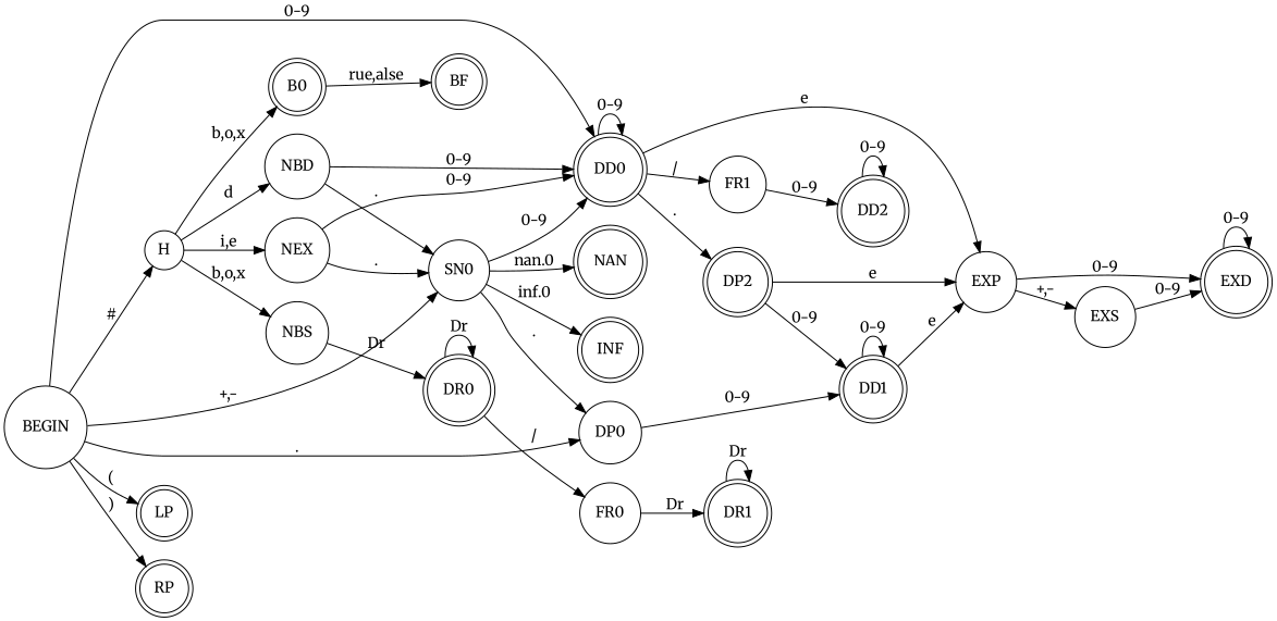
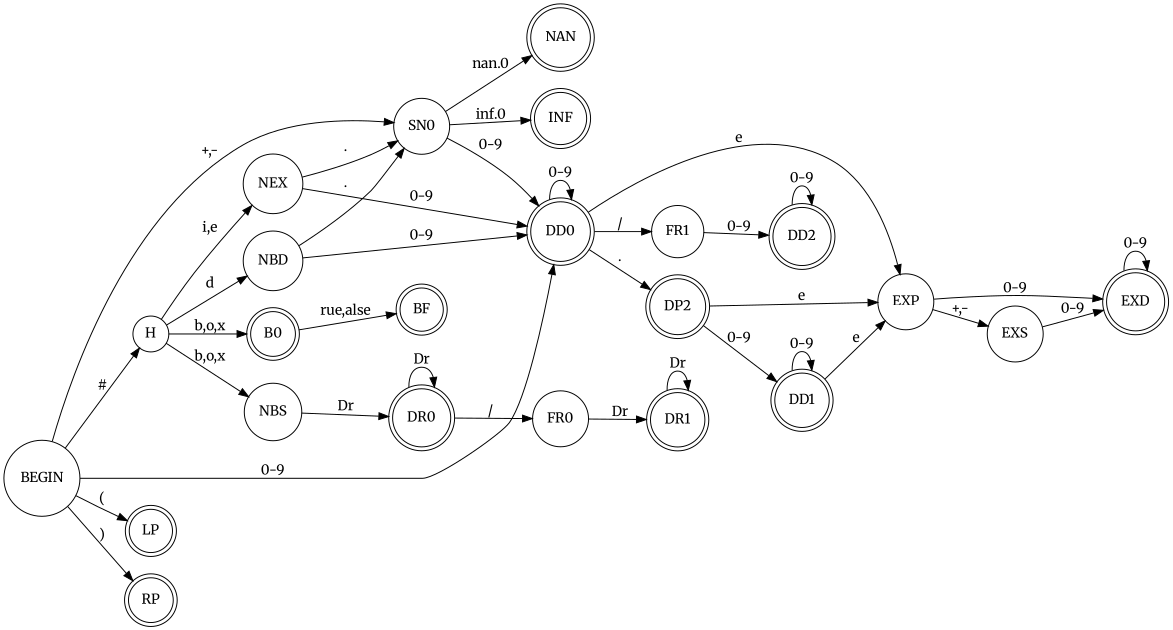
  digraph {
    fontname=Merriweather
    rankdir=LR
    node [fontname=Merriweather shape=doublecircle]
    edge [fontname=Merriweather]
    B0
    BF
    H [shape=circle]
    n4 [label=DP2]
    DD1
    EXP [shape=circle]
    DD0
    FR1 [shape=circle]
    DD2
    DR0
    FR0 [shape=circle]
    DR1
    INF
    NAN
    EXD
    BEGIN [shape=circle]
    SN0 [shape=circle]
-   DP0 [shape=circle]
    NEX [shape=circle]
    NBD [shape=circle]
    NBS [shape=circle]
    EXS [shape=circle]
    LP
    RP
    subgraph sub_1 {
      B0
      BF
      H
    }
    subgraph sub_2 {
      H
      n4
      DD1
      EXP
      DD0
      FR1
      DD2
      DR0
      FR0
      DR1
      INF
      NAN
      EXD
      BEGIN
      SN0
-     DP0
      NEX
      NBD
      NBS
      EXS
    }
    B0 -> BF [label="rue,alse"]
    H -> B0 [label="b,o,x"]
    H -> NEX [label="i,e"]
    H -> NBD [label=d]
    H -> NBS [label="b,o,x"]
    n4 -> DD1 [label="0-9"]
    n4 -> EXP [label=e]
    DD1 -> DD1 [label="0-9"]
    DD1 -> EXP [label=e]
    EXP -> EXD [label="0-9"]
    EXP -> EXS [label="+,-"]
    DD0 -> n4 [label="."]
    DD0 -> EXP [label=e]
    DD0 -> DD0 [label="0-9"]
    DD0 -> FR1 [label="/"]
    FR1 -> DD2 [label="0-9"]
    DD2 -> DD2 [label="0-9"]
    DR0 -> DR0 [label=Dr]
    DR0 -> FR0 [label="/"]
    FR0 -> DR1 [label=Dr]
    DR1 -> DR1 [label=Dr]
    EXD -> EXD [label="0-9"]
    BEGIN -> H [label="#"]
    BEGIN -> DD0 [label="0-9"]
    BEGIN -> SN0 [label="+,-"]
-   BEGIN -> DP0 [label="."]
    BEGIN -> LP [label="("]
    BEGIN -> RP [label=")"]
    SN0 -> DD0 [label="0-9"]
    SN0 -> INF [label="inf.0"]
    SN0 -> NAN [label="nan.0"]
-   SN0 -> DP0 [label="."]
-   DP0 -> DD1 [label="0-9"]
    NEX -> DD0 [label="0-9"]
    NEX -> SN0 [label="."]
    NBD -> DD0 [label="0-9"]
    NBD -> SN0 [label="."]
    NBS -> DR0 [label=Dr]
    EXS -> EXD [label="0-9"]
  }
